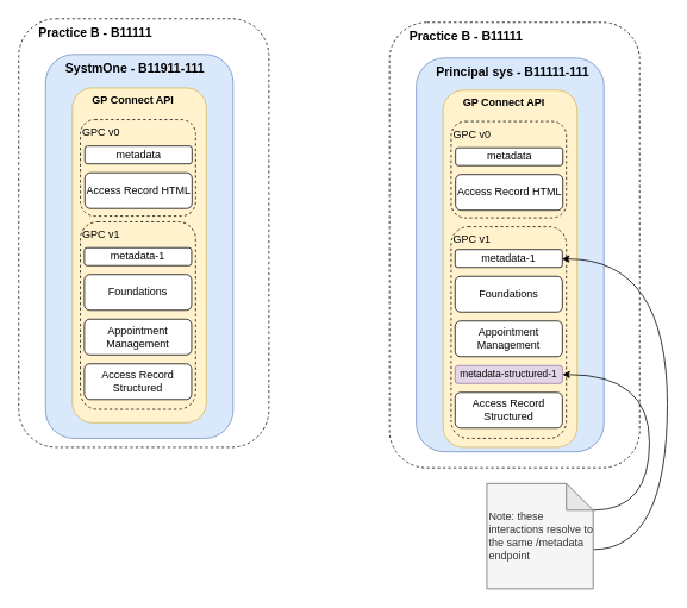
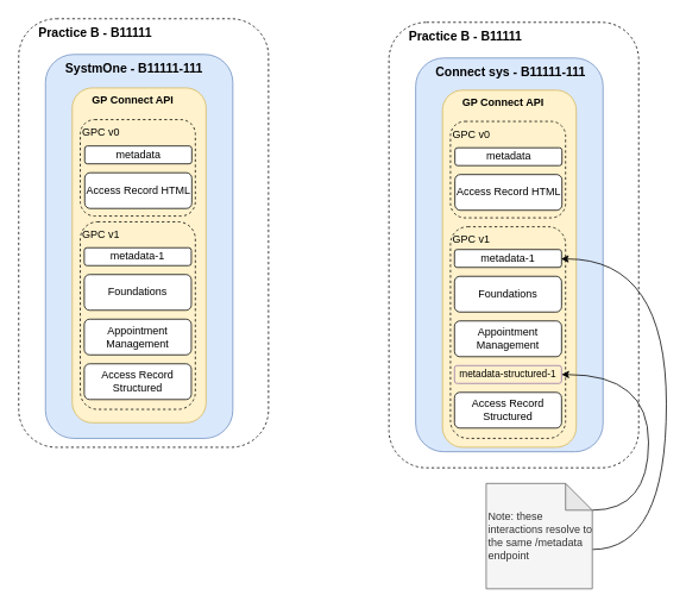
  <mxCell id="0" />
  <mxCell id="1" parent="0" />
  <mxCell id="2" value="&lt;b&gt;&amp;nbsp; &amp;nbsp; &amp;nbsp; &lt;font style=&quot;font-size: 14px&quot;&gt;Practice B - B11111&lt;/font&gt;&lt;/b&gt;" style="rounded=1;whiteSpace=wrap;html=1;dashed=1;verticalAlign=top;align=left;" vertex="1" parent="1"><mxGeometry x="435.5" y="24.5" width="280" height="499" as="geometry" /></mxCell>
- <mxCell id="3" value="&lt;b&gt;&amp;nbsp; &amp;nbsp; &amp;nbsp; &lt;font style=&quot;font-size: 14px&quot;&gt;Principal sys - B11111-111&lt;/font&gt;&lt;/b&gt;" style="rounded=1;whiteSpace=wrap;html=1;verticalAlign=top;align=left;fillColor=#dae8fc;strokeColor=#6c8ebf;" vertex="1" parent="1"><mxGeometry x="465.5" y="64.5" width="210" height="441" as="geometry" /></mxCell>
+ <mxCell id="3" value="&lt;b&gt;&amp;nbsp; &amp;nbsp; &amp;nbsp; &lt;font style=&quot;font-size: 14px&quot;&gt;Connect sys - B11111-111&lt;/font&gt;&lt;/b&gt;" style="rounded=1;whiteSpace=wrap;html=1;verticalAlign=top;align=left;fillColor=#dae8fc;strokeColor=#6c8ebf;" vertex="1" parent="1"><mxGeometry x="465.5" y="64.5" width="210" height="441" as="geometry" /></mxCell>
  <mxCell id="4" value="&lt;b&gt;&amp;nbsp; &amp;nbsp; &amp;nbsp; &lt;font style=&quot;font-size: 14px&quot;&gt;Practice B - B11111&lt;/font&gt;&lt;/b&gt;" style="rounded=1;whiteSpace=wrap;html=1;dashed=1;verticalAlign=top;align=left;" vertex="1" parent="1"><mxGeometry x="20.5" y="20.5" width="280" height="480" as="geometry" /></mxCell>
- <mxCell id="5" value="&lt;b&gt;&amp;nbsp; &amp;nbsp; &amp;nbsp; &lt;font style=&quot;font-size: 14px&quot;&gt;SystmOne - B11911-111&lt;/font&gt;&lt;/b&gt;" style="rounded=1;whiteSpace=wrap;html=1;verticalAlign=top;align=left;fillColor=#dae8fc;strokeColor=#6c8ebf;" vertex="1" parent="1"><mxGeometry x="50.5" y="60.5" width="210" height="430" as="geometry" /></mxCell>
+ <mxCell id="5" value="&lt;b&gt;&amp;nbsp; &amp;nbsp; &amp;nbsp; &lt;font style=&quot;font-size: 14px&quot;&gt;SystmOne - B11111-111&lt;/font&gt;&lt;/b&gt;" style="rounded=1;whiteSpace=wrap;html=1;verticalAlign=top;align=left;fillColor=#dae8fc;strokeColor=#6c8ebf;" vertex="1" parent="1"><mxGeometry x="50.5" y="60.5" width="210" height="430" as="geometry" /></mxCell>
  <mxCell id="6" value="" style="group" vertex="1" connectable="0" parent="1"><mxGeometry x="80.5" y="98" width="150" height="375" as="geometry" /></mxCell>
  <mxCell id="7" value="&lt;b&gt;&amp;nbsp; &amp;nbsp; &amp;nbsp; GP Connect API&lt;/b&gt;" style="rounded=1;whiteSpace=wrap;html=1;verticalAlign=top;align=left;fillColor=#fff2cc;strokeColor=#d6b656;" vertex="1" parent="6"><mxGeometry width="150" height="375" as="geometry" /></mxCell>
  <mxCell id="8" value="GPC v0" style="rounded=1;whiteSpace=wrap;html=1;fillColor=none;align=left;dashed=1;verticalAlign=top;" vertex="1" parent="6"><mxGeometry x="9" y="35.5" width="129" height="108" as="geometry" /></mxCell>
  <mxCell id="9" value="metadata" style="rounded=1;whiteSpace=wrap;html=1;align=center;" vertex="1" parent="6"><mxGeometry x="14" y="65" width="120" height="20" as="geometry" /></mxCell>
  <mxCell id="10" value="metadata-1" style="rounded=1;whiteSpace=wrap;html=1;align=center;" vertex="1" parent="6"><mxGeometry x="13.5" y="179" width="120" height="20" as="geometry" /></mxCell>
  <mxCell id="11" value="Appointment Management" style="rounded=1;whiteSpace=wrap;html=1;align=center;" vertex="1" parent="6"><mxGeometry x="13.5" y="259" width="120" height="40" as="geometry" /></mxCell>
  <mxCell id="12" value="Foundations" style="rounded=1;whiteSpace=wrap;html=1;align=center;" vertex="1" parent="6"><mxGeometry x="13.5" y="209" width="120" height="40" as="geometry" /></mxCell>
  <mxCell id="13" value="Access Record HTML" style="rounded=1;whiteSpace=wrap;html=1;align=center;" vertex="1" parent="6"><mxGeometry x="14" y="95" width="120" height="40" as="geometry" /></mxCell>
  <mxCell id="14" value="Access Record Structured" style="rounded=1;whiteSpace=wrap;html=1;align=center;" vertex="1" parent="6"><mxGeometry x="13.5" y="309" width="120" height="40" as="geometry" /></mxCell>
  <mxCell id="15" value="GPC v1" style="rounded=1;whiteSpace=wrap;html=1;fillColor=none;align=left;dashed=1;verticalAlign=top;" vertex="1" parent="6"><mxGeometry x="9" y="150" width="129" height="210" as="geometry" /></mxCell>
  <mxCell id="16" value="&lt;b&gt;&amp;nbsp; &amp;nbsp; &amp;nbsp; GP Connect API&lt;/b&gt;" style="rounded=1;whiteSpace=wrap;html=1;verticalAlign=top;align=left;fillColor=#fff2cc;strokeColor=#d6b656;" vertex="1" parent="1"><mxGeometry x="495.5" y="100.5" width="150" height="400" as="geometry" /></mxCell>
  <mxCell id="17" value="GPC v0" style="rounded=1;whiteSpace=wrap;html=1;fillColor=none;align=left;dashed=1;verticalAlign=top;" vertex="1" parent="1"><mxGeometry x="504.5" y="135.5" width="129" height="108" as="geometry" /></mxCell>
  <mxCell id="18" value="metadata" style="rounded=1;whiteSpace=wrap;html=1;align=center;" vertex="1" parent="1"><mxGeometry x="509.5" y="165" width="120" height="20" as="geometry" /></mxCell>
  <mxCell id="19" value="metadata-1" style="rounded=1;whiteSpace=wrap;html=1;align=center;" vertex="1" parent="1"><mxGeometry x="509" y="279" width="120" height="20" as="geometry" /></mxCell>
  <mxCell id="20" value="Appointment Management" style="rounded=1;whiteSpace=wrap;html=1;align=center;" vertex="1" parent="1"><mxGeometry x="509" y="359" width="120" height="40" as="geometry" /></mxCell>
  <mxCell id="21" value="Foundations" style="rounded=1;whiteSpace=wrap;html=1;align=center;" vertex="1" parent="1"><mxGeometry x="509" y="309" width="120" height="40" as="geometry" /></mxCell>
  <mxCell id="22" value="Access Record HTML" style="rounded=1;whiteSpace=wrap;html=1;align=center;" vertex="1" parent="1"><mxGeometry x="509.5" y="195" width="120" height="40" as="geometry" /></mxCell>
  <mxCell id="23" value="Access Record Structured" style="rounded=1;whiteSpace=wrap;html=1;align=center;" vertex="1" parent="1"><mxGeometry x="509" y="439" width="120" height="40" as="geometry" /></mxCell>
  <mxCell id="24" value="GPC v1" style="rounded=1;whiteSpace=wrap;html=1;fillColor=none;align=left;dashed=1;verticalAlign=top;" vertex="1" parent="1"><mxGeometry x="504.5" y="253.5" width="129" height="237" as="geometry" /></mxCell>
- <mxCell id="25" value="&lt;font style=&quot;font-size: 11px&quot;&gt;metadata-structured-1&lt;/font&gt;" style="rounded=1;whiteSpace=wrap;html=1;align=center;fillColor=#e1d5e7;strokeColor=#9673a6;" vertex="1" parent="1"><mxGeometry x="509" y="409" width="120" height="20" as="geometry" /></mxCell>
+ <mxCell id="25" value="&lt;font style=&quot;font-size: 11px&quot;&gt;metadata-structured-1&lt;/font&gt;" style="rounded=1;whiteSpace=wrap;html=1;align=center;fillColor=#fff2cc;strokeColor=#9673a6;" vertex="1" parent="1"><mxGeometry x="509" y="409" width="120" height="20" as="geometry" /></mxCell>
  <mxCell id="26" style="edgeStyle=orthogonalEdgeStyle;orthogonalLoop=1;jettySize=auto;html=1;exitX=0;exitY=0;exitDx=119;exitDy=74;exitPerimeter=0;entryX=0.961;entryY=0.152;entryDx=0;entryDy=0;entryPerimeter=0;curved=1;" edge="1" parent="1" source="28" target="24"><mxGeometry relative="1" as="geometry"><Array as="points"><mxPoint x="746.5" y="615.5" /><mxPoint x="746.5" y="289.5" /></Array></mxGeometry></mxCell>
  <mxCell id="27" style="edgeStyle=orthogonalEdgeStyle;curved=1;orthogonalLoop=1;jettySize=auto;html=1;exitX=0;exitY=0;exitDx=119;exitDy=30;exitPerimeter=0;entryX=1;entryY=0.5;entryDx=0;entryDy=0;" edge="1" parent="1" source="28" target="25"><mxGeometry relative="1" as="geometry"><Array as="points"><mxPoint x="726.5" y="571.5" /><mxPoint x="726.5" y="419.5" /></Array></mxGeometry></mxCell>
  <mxCell id="28" value="Note: these interactions resolve to the same /metadata endpoint" style="shape=note;whiteSpace=wrap;html=1;backgroundOutline=1;darkOpacity=0.05;fillColor=#f5f5f5;align=left;strokeColor=#666666;fontColor=#333333;" vertex="1" parent="1"><mxGeometry x="544.5" y="541" width="119" height="118" as="geometry" /></mxCell>
